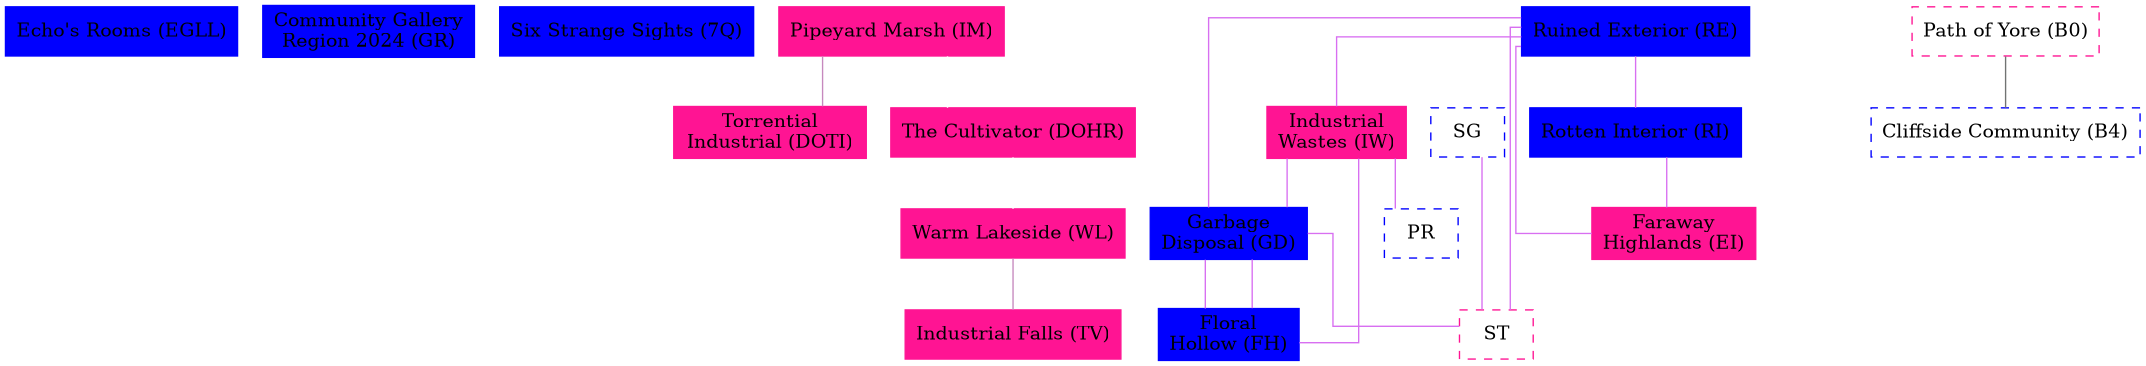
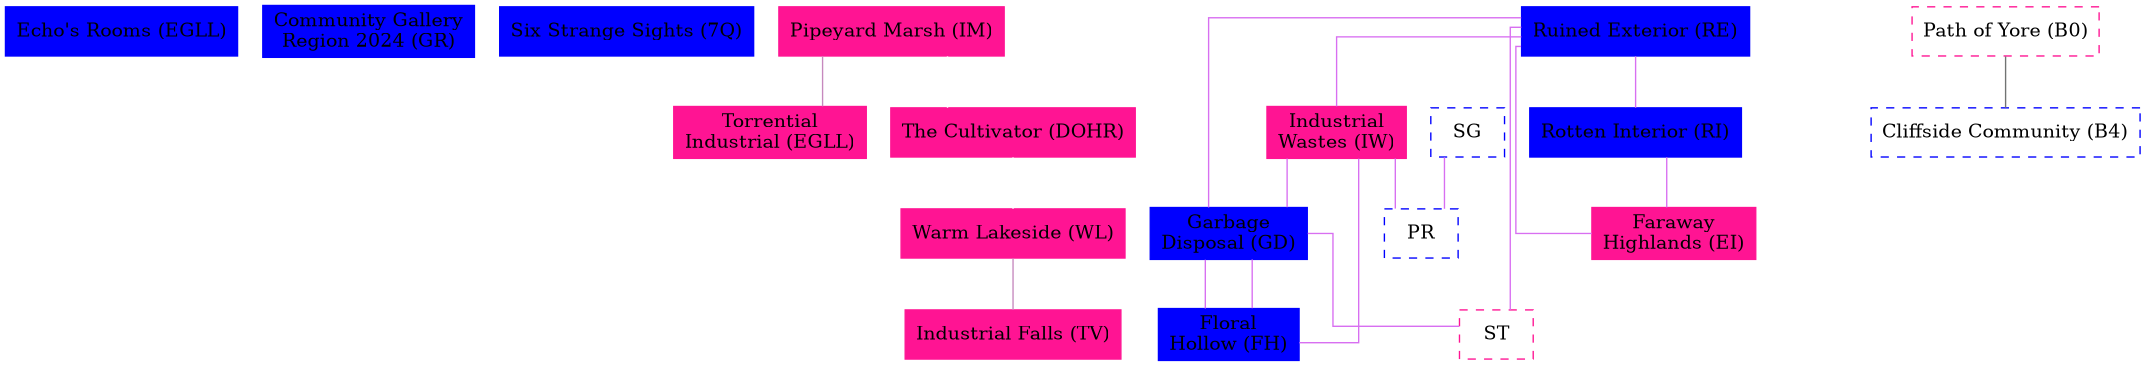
  strict digraph {
    splines=ortho
    node [color=blue shape=rect style=filled]
    edge [color="#d86ff1" dir=none]
    n1 [label="Echo's Rooms (EGLL)"]
    n2 [label="Community Gallery\nRegion 2024 (GR)"]
    n3 [label="Six Strange Sights (7Q)"]
    n4 [color=deeppink label="Pipeyard Marsh (IM)"]
-   n5 [color=deeppink label="Torrential\nIndustrial (DOTI)"]
+   n5 [color=deeppink label="Torrential\nIndustrial (EGLL)"]
    n6 [color=deeppink label="The Cultivator (DOHR)"]
    n7 [color=deeppink label="Industrial Falls (TV)"]
    n8 [color=deeppink label="Warm Lakeside (WL)"]
    n9 [color=deeppink label="Faraway\nHighlands (EI)"]
    n10 [label="Floral\nHollow (FH)"]
    n11 [label="Garbage\nDisposal (GD)"]
    n12 [color=deeppink label="Industrial\nWastes (IW)"]
    n13 [label="Ruined Exterior (RE)"]
    n14 [color=deeppink label=ST style=dashed]
    n15 [label=PR style=dashed]
    n16 [label="Rotten Interior (RI)"]
    n17 [label=SG style=dashed]
    n18 [label="Cliffside Community (B4)" style=dashed]
    n19 [color=deeppink label="Path of Yore (B0)" style=dashed]
    n4 -> n5 [color="#c689be"]
    n4 -> n6 [color="#ffffff"]
    n6 -> n8 [color="#ffffff"]
    n8 -> n7 [color="#c689be"]
    n10 -> n11
    n10 -> n12
    n11 -> n10
    n11 -> n13
    n11 -> n14
    n12 -> n11
    n12 -> n15
    n13 -> n9
    n13 -> n12
    n13 -> n16
    n14 -> n13
    n16 -> n9
-   n17 -> n14
+   n17 -> n15
    n19 -> n18 [color="#717372"]
  }
